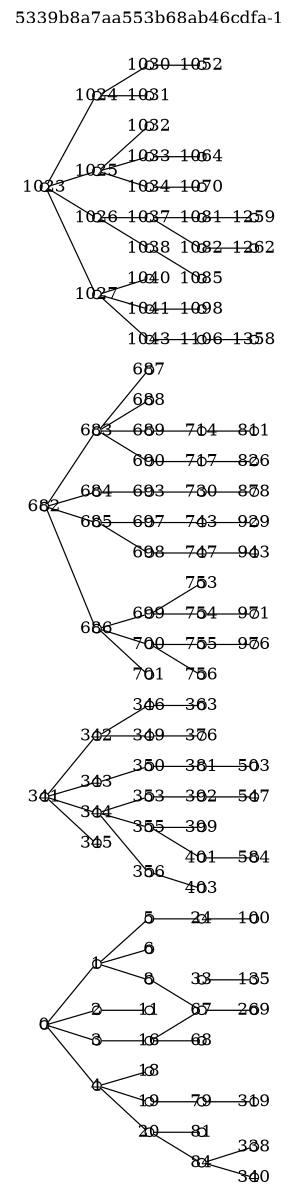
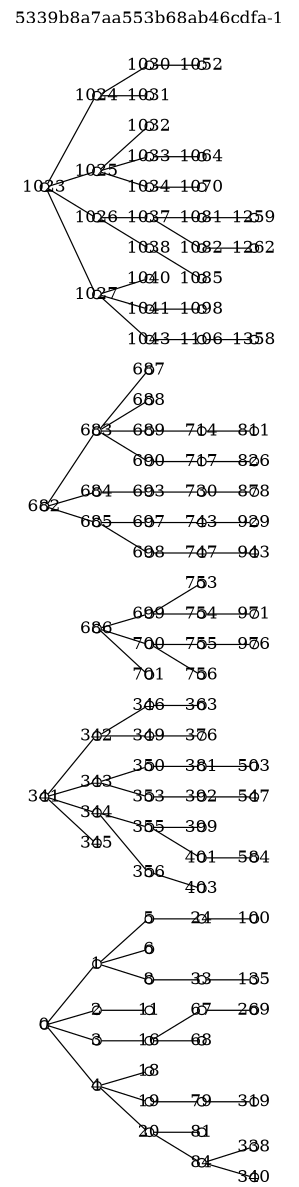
  strict graph {
    label="5339b8a7aa553b68ab46cdfa-1"
    labelloc=t
    rankdir=LR
    node [fixedsize=true shape=circle]
    0 [height=0.1 width=0.1]
    1 [height=0.1 width=0.1]
    2 [height=0.1 width=0.1]
    3 [height=0.1 width=0.1]
    4 [height=0.1 width=0.1]
    5 [height=0.1 width=0.1]
    6 [height=0.1 width=0.1]
    8 [height=0.1 width=0.1]
    11 [height=0.1 width=0.1]
    16 [height=0.1 width=0.1]
    18 [height=0.1 width=0.1]
    19 [height=0.1 width=0.1]
    20 [height=0.1 width=0.1]
    24 [height=0.1 width=0.1]
    33 [height=0.1 width=0.1]
    67 [height=0.1 width=0.1]
    68 [height=0.1 width=0.1]
    79 [height=0.1 width=0.1]
    81 [height=0.1 width=0.1]
    84 [height=0.1 width=0.1]
    100 [height=0.1 width=0.1]
    135 [height=0.1 width=0.1]
    269 [height=0.1 width=0.1]
    319 [height=0.1 width=0.1]
    338 [height=0.1 width=0.1]
    340 [height=0.1 width=0.1]
    341 [height=0.1 width=0.1]
    342 [height=0.1 width=0.1]
    343 [height=0.1 width=0.1]
    344 [height=0.1 width=0.1]
    345 [height=0.1 width=0.1]
    346 [height=0.1 width=0.1]
    349 [height=0.1 width=0.1]
    350 [height=0.1 width=0.1]
    353 [height=0.1 width=0.1]
    355 [height=0.1 width=0.1]
    356 [height=0.1 width=0.1]
    n38 [height=0.1 label=363 width=0.1]
    376 [height=0.1 width=0.1]
    381 [height=0.1 width=0.1]
    392 [height=0.1 width=0.1]
    399 [height=0.1 width=0.1]
    401 [height=0.1 width=0.1]
    403 [height=0.1 width=0.1]
    503 [height=0.1 width=0.1]
    547 [height=0.1 width=0.1]
    584 [height=0.1 width=0.1]
    682 [height=0.1 width=0.1]
    683 [height=0.1 width=0.1]
    684 [height=0.1 width=0.1]
    685 [height=0.1 width=0.1]
    686 [height=0.1 width=0.1]
    687 [height=0.1 width=0.1]
    688 [height=0.1 width=0.1]
    689 [height=0.1 width=0.1]
    690 [height=0.1 width=0.1]
    693 [height=0.1 width=0.1]
    697 [height=0.1 width=0.1]
    698 [height=0.1 width=0.1]
    699 [height=0.1 width=0.1]
    700 [height=0.1 width=0.1]
    701 [height=0.1 width=0.1]
    714 [height=0.1 width=0.1]
    717 [height=0.1 width=0.1]
    730 [height=0.1 width=0.1]
    743 [height=0.1 width=0.1]
    747 [height=0.1 width=0.1]
    753 [height=0.1 width=0.1]
    754 [height=0.1 width=0.1]
    755 [height=0.1 width=0.1]
    756 [height=0.1 width=0.1]
    811 [height=0.1 width=0.1]
    826 [height=0.1 width=0.1]
    878 [height=0.1 width=0.1]
    929 [height=0.1 width=0.1]
    943 [height=0.1 width=0.1]
    971 [height=0.1 width=0.1]
    976 [height=0.1 width=0.1]
    1023 [height=0.1 width=0.1]
    1024 [height=0.1 width=0.1]
    1025 [height=0.1 width=0.1]
    1026 [height=0.1 width=0.1]
    1027 [height=0.1 width=0.1]
    1030 [height=0.1 width=0.1]
    1031 [height=0.1 width=0.1]
    1032 [height=0.1 width=0.1]
    1033 [height=0.1 width=0.1]
    1034 [height=0.1 width=0.1]
    1037 [height=0.1 width=0.1]
    1038 [height=0.1 width=0.1]
    1040 [height=0.1 width=0.1]
    1041 [height=0.1 width=0.1]
    1043 [height=0.1 width=0.1]
    1052 [height=0.1 width=0.1]
    1064 [height=0.1 width=0.1]
    1070 [height=0.1 width=0.1]
    1081 [height=0.1 width=0.1]
    1082 [height=0.1 width=0.1]
    1085 [height=0.1 width=0.1]
    1098 [height=0.1 width=0.1]
    1106 [height=0.1 width=0.1]
    1259 [height=0.1 width=0.1]
    1262 [height=0.1 width=0.1]
    1358 [height=0.1 width=0.1]
    0 -- 1
    0 -- 2
    0 -- 3
    0 -- 4
    1 -- 5
    1 -- 6
    1 -- 8
    2 -- 11
    3 -- 16
    4 -- 18
    4 -- 19
    4 -- 20
    5 -- 24
-   8 -- 67
+   8 -- 33
    16 -- 67
    16 -- 68
    19 -- 79
    20 -- 81
    20 -- 84
    24 -- 100
    33 -- 135
    67 -- 269
    79 -- 319
    84 -- 338
    84 -- 340
    341 -- 342
    341 -- 343
    341 -- 344
    341 -- 345
    342 -- 346
    342 -- 349
    343 -- 350
-   344 -- 353
+   343 -- 353
    344 -- 355
    344 -- 356
    346 -- n38
    349 -- 376
    350 -- 381
    353 -- 392
    355 -- 399
    355 -- 401
    356 -- 403
    381 -- 503
    392 -- 547
    401 -- 584
    682 -- 683
    682 -- 684
    682 -- 685
-   682 -- 686
    683 -- 687
    683 -- 688
    683 -- 689
    683 -- 690
    684 -- 693
    685 -- 697
    685 -- 698
    686 -- 699
    686 -- 700
    686 -- 701
    689 -- 714
    690 -- 717
    693 -- 730
    697 -- 743
    698 -- 747
    699 -- 753
    699 -- 754
    700 -- 755
    700 -- 756
    714 -- 811
    717 -- 826
    730 -- 878
    743 -- 929
    747 -- 943
    754 -- 971
    755 -- 976
    1023 -- 1024
    1023 -- 1025
    1023 -- 1026
    1023 -- 1027
    1024 -- 1030
    1024 -- 1031
    1025 -- 1032
    1025 -- 1033
    1025 -- 1034
    1026 -- 1037
    1026 -- 1038
    1027 -- 1040
    1027 -- 1041
    1027 -- 1043
    1030 -- 1052
    1033 -- 1064
    1034 -- 1070
    1037 -- 1081
    1037 -- 1082
    1038 -- 1085
    1041 -- 1098
    1043 -- 1106
    1081 -- 1259
    1082 -- 1262
    1106 -- 1358
  }
